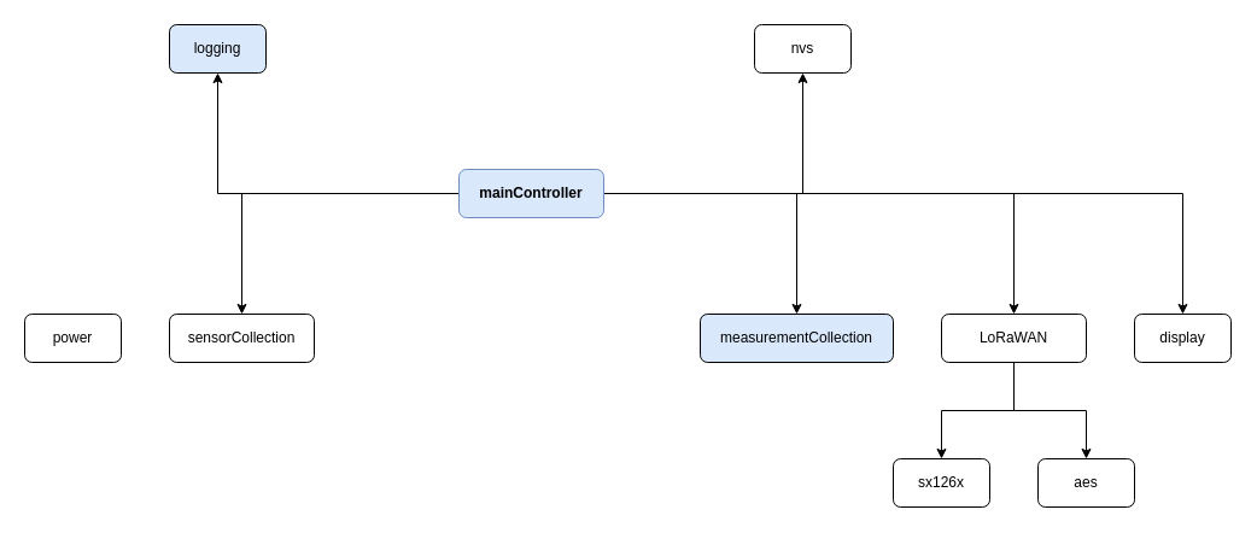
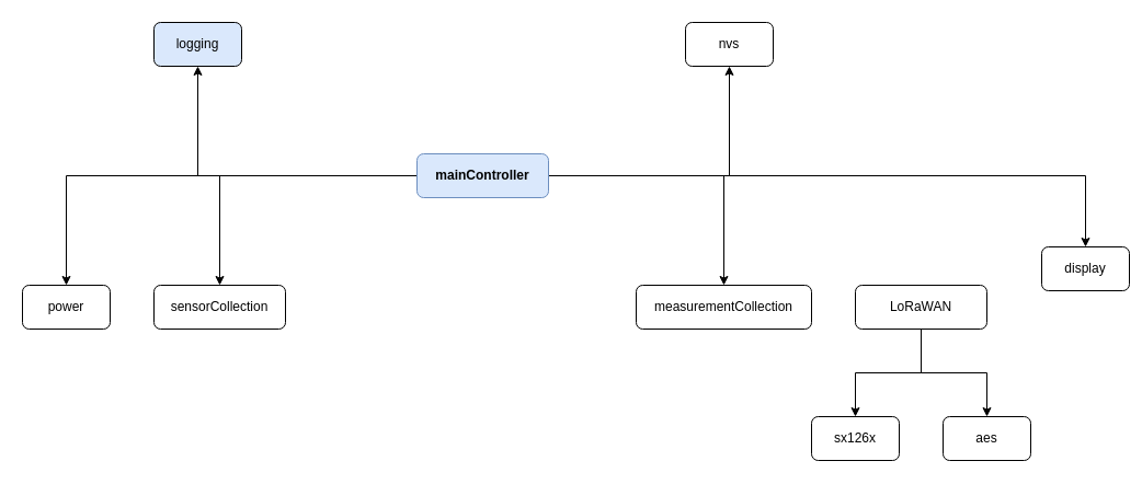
  <mxCell id="0" />
  <mxCell id="1" parent="0" />
  <mxCell id="2" style="edgeStyle=orthogonalEdgeStyle;rounded=0;orthogonalLoop=1;jettySize=auto;html=1;entryX=0.5;entryY=0;entryDx=0;entryDy=0;" edge="1" parent="1" source="8" target="11"><mxGeometry relative="1" as="geometry" /></mxCell>
  <mxCell id="3" style="edgeStyle=orthogonalEdgeStyle;rounded=0;orthogonalLoop=1;jettySize=auto;html=1;entryX=0.5;entryY=1;entryDx=0;entryDy=0;" edge="1" parent="1" source="8" target="9"><mxGeometry relative="1" as="geometry" /></mxCell>
  <mxCell id="4" style="edgeStyle=orthogonalEdgeStyle;rounded=0;orthogonalLoop=1;jettySize=auto;html=1;" edge="1" parent="1" source="8" target="19"><mxGeometry relative="1" as="geometry" /></mxCell>
- <mxCell id="5" style="edgeStyle=orthogonalEdgeStyle;rounded=0;orthogonalLoop=1;jettySize=auto;html=1;" edge="1" parent="1" source="8" target="14"><mxGeometry relative="1" as="geometry" /></mxCell>
+ <mxCell id="5" style="edgeStyle=orthogonalEdgeStyle;rounded=0;orthogonalLoop=1;jettySize=auto;html=1;" edge="1" parent="1" source="8" target="18"><mxGeometry relative="1" as="geometry" /></mxCell>
  <mxCell id="6" style="edgeStyle=orthogonalEdgeStyle;rounded=0;orthogonalLoop=1;jettySize=auto;html=1;" edge="1" parent="1" source="8" target="10"><mxGeometry relative="1" as="geometry" /></mxCell>
  <mxCell id="7" style="edgeStyle=orthogonalEdgeStyle;rounded=0;orthogonalLoop=1;jettySize=auto;html=1;entryX=0.5;entryY=1;entryDx=0;entryDy=0;" edge="1" parent="1" source="8" target="16"><mxGeometry relative="1" as="geometry" /></mxCell>
  <mxCell id="8" value="mainController" style="rounded=1;whiteSpace=wrap;html=1;fontStyle=1;fillColor=#dae8fc;strokeColor=#6c8ebf;" vertex="1" parent="1"><mxGeometry x="380" y="140" width="120" height="40" as="geometry" /></mxCell>
  <mxCell id="9" value="logging" style="rounded=1;whiteSpace=wrap;html=1;fillColor=#dae8fc;" vertex="1" parent="1"><mxGeometry x="140" y="20" width="80" height="40" as="geometry" /></mxCell>
- <mxCell id="10" value="display" style="rounded=1;whiteSpace=wrap;html=1;" vertex="1" parent="1"><mxGeometry x="940" y="260" width="80" height="40" as="geometry" /></mxCell>
+ <mxCell id="10" value="display" style="rounded=1;whiteSpace=wrap;html=1;" vertex="1" parent="1"><mxGeometry x="950" y="225" width="80" height="40" as="geometry" /></mxCell>
  <mxCell id="11" value="sensorCollection" style="rounded=1;whiteSpace=wrap;html=1;" vertex="1" parent="1"><mxGeometry x="140" y="260" width="120" height="40" as="geometry" /></mxCell>
  <mxCell id="12" style="edgeStyle=orthogonalEdgeStyle;rounded=0;orthogonalLoop=1;jettySize=auto;html=1;entryX=0.5;entryY=0;entryDx=0;entryDy=0;" edge="1" parent="1" source="14" target="15"><mxGeometry relative="1" as="geometry" /></mxCell>
  <mxCell id="13" style="edgeStyle=orthogonalEdgeStyle;rounded=0;orthogonalLoop=1;jettySize=auto;html=1;entryX=0.5;entryY=0;entryDx=0;entryDy=0;" edge="1" parent="1" source="14" target="17"><mxGeometry relative="1" as="geometry" /></mxCell>
  <mxCell id="14" value="LoRaWAN" style="rounded=1;whiteSpace=wrap;html=1;" vertex="1" parent="1"><mxGeometry x="780" y="260" width="120" height="40" as="geometry" /></mxCell>
  <mxCell id="15" value="sx126x" style="rounded=1;whiteSpace=wrap;html=1;" vertex="1" parent="1"><mxGeometry x="740" y="380" width="80" height="40" as="geometry" /></mxCell>
  <mxCell id="16" value="nvs" style="rounded=1;whiteSpace=wrap;html=1;" vertex="1" parent="1"><mxGeometry x="625" y="20" width="80" height="40" as="geometry" /></mxCell>
  <mxCell id="17" value="aes" style="rounded=1;whiteSpace=wrap;html=1;" vertex="1" parent="1"><mxGeometry x="860" y="380" width="80" height="40" as="geometry" /></mxCell>
  <mxCell id="18" value="power" style="rounded=1;whiteSpace=wrap;html=1;" vertex="1" parent="1"><mxGeometry x="20" y="260" width="80" height="40" as="geometry" /></mxCell>
- <mxCell id="19" value="measurementCollection" style="rounded=1;whiteSpace=wrap;html=1;fillColor=#dae8fc;" vertex="1" parent="1"><mxGeometry x="580" y="260" width="160" height="40" as="geometry" /></mxCell>
+ <mxCell id="19" value="measurementCollection" style="rounded=1;whiteSpace=wrap;html=1;" vertex="1" parent="1"><mxGeometry x="580" y="260" width="160" height="40" as="geometry" /></mxCell>
